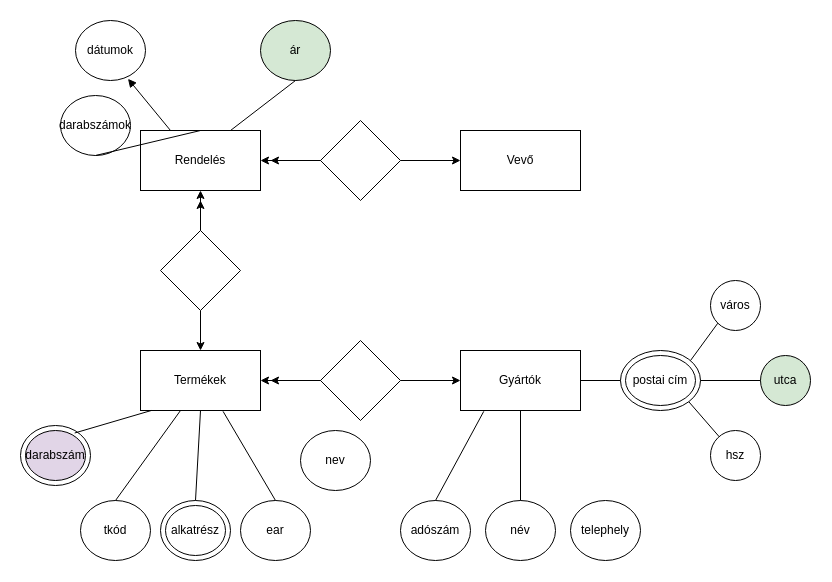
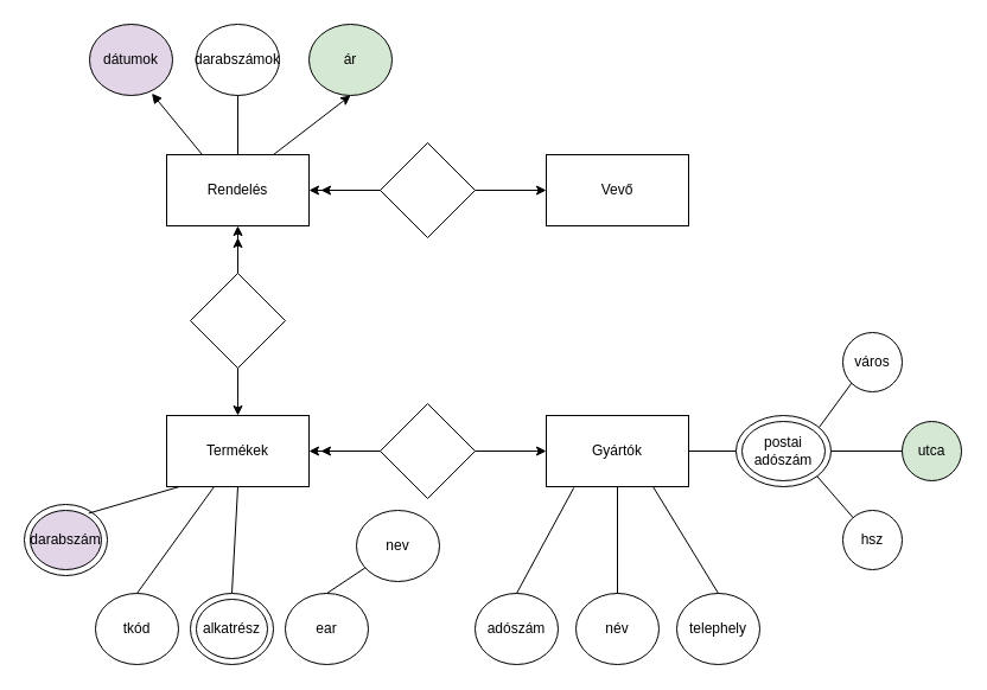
  <mxCell id="0" />
  <mxCell id="1" parent="0" />
  <mxCell id="2" value="Termékek" style="rounded=0;whiteSpace=wrap;html=1;" vertex="1" parent="1"><mxGeometry x="140" y="350" width="120" height="60" as="geometry" /></mxCell>
  <mxCell id="3" value="Gyártók" style="rounded=0;whiteSpace=wrap;html=1;" vertex="1" parent="1"><mxGeometry x="460" y="350" width="120" height="60" as="geometry" /></mxCell>
  <mxCell id="4" value="" style="rhombus;whiteSpace=wrap;html=1;direction=south;" vertex="1" parent="1"><mxGeometry x="320" y="340" width="80" height="80" as="geometry" /></mxCell>
  <mxCell id="5" value="" style="endArrow=classic;html=1;rounded=0;" edge="1" parent="1"><mxGeometry width="50" height="50" relative="1" as="geometry"><mxPoint x="320" y="380" as="sourcePoint" /><mxPoint x="270" y="380" as="targetPoint" /></mxGeometry></mxCell>
  <mxCell id="6" value="tkód" style="ellipse;whiteSpace=wrap;html=1;" vertex="1" parent="1"><mxGeometry x="80" y="500" width="70" height="60" as="geometry" /></mxCell>
  <mxCell id="7" value="nev" style="ellipse;whiteSpace=wrap;html=1;" vertex="1" parent="1"><mxGeometry x="300" y="430" width="70" height="60" as="geometry" /></mxCell>
  <mxCell id="8" value="ear" style="ellipse;whiteSpace=wrap;html=1;" vertex="1" parent="1"><mxGeometry x="240" y="500" width="70" height="60" as="geometry" /></mxCell>
  <mxCell id="9" value="" style="endArrow=none;html=1;rounded=0;exitX=0.5;exitY=0;exitDx=0;exitDy=0;" edge="1" parent="1" source="6"><mxGeometry width="50" height="50" relative="1" as="geometry"><mxPoint x="130" y="490" as="sourcePoint" /><mxPoint x="180" y="410" as="targetPoint" /></mxGeometry></mxCell>
- <mxCell id="10" value="" style="endArrow=none;html=1;rounded=0;exitX=0.5;exitY=0;exitDx=0;exitDy=0;entryX=0.688;entryY=1.014;entryDx=0;entryDy=0;entryPerimeter=0;" edge="1" parent="1" source="8" target="2"><mxGeometry width="50" height="50" relative="1" as="geometry"><mxPoint x="320" y="410" as="sourcePoint" /><mxPoint x="209" y="410" as="targetPoint" /></mxGeometry></mxCell>
+ <mxCell id="10" value="" style="endArrow=none;html=1;rounded=0;exitX=0.5;exitY=0;exitDx=0;exitDy=0;" edge="1" parent="1" source="8" target="7"><mxGeometry width="50" height="50" relative="1" as="geometry"><mxPoint x="320" y="410" as="sourcePoint" /><mxPoint x="209" y="410" as="targetPoint" /></mxGeometry></mxCell>
  <mxCell id="11" value="adószám" style="ellipse;whiteSpace=wrap;html=1;" vertex="1" parent="1"><mxGeometry x="400" y="500" width="70" height="60" as="geometry" /></mxCell>
  <mxCell id="12" value="név" style="ellipse;whiteSpace=wrap;html=1;" vertex="1" parent="1"><mxGeometry x="485" y="500" width="70" height="60" as="geometry" /></mxCell>
  <mxCell id="13" value="telephely" style="ellipse;whiteSpace=wrap;html=1;" vertex="1" parent="1"><mxGeometry x="570" y="500" width="70" height="60" as="geometry" /></mxCell>
  <mxCell id="14" value="" style="endArrow=none;html=1;rounded=0;entryX=0.194;entryY=1.014;entryDx=0;entryDy=0;entryPerimeter=0;" edge="1" parent="1" target="3"><mxGeometry width="50" height="50" relative="1" as="geometry"><mxPoint x="435" y="500" as="sourcePoint" /><mxPoint x="485" y="450" as="targetPoint" /></mxGeometry></mxCell>
  <mxCell id="15" value="" style="endArrow=none;html=1;rounded=0;entryX=0.5;entryY=1;entryDx=0;entryDy=0;" edge="1" parent="1" target="3"><mxGeometry width="50" height="50" relative="1" as="geometry"><mxPoint x="520" y="500" as="sourcePoint" /><mxPoint x="570" y="450" as="targetPoint" /></mxGeometry></mxCell>
+ <mxCell id="16" value="" style="endArrow=none;html=1;rounded=0;entryX=0.75;entryY=1;entryDx=0;entryDy=0;exitX=0.5;exitY=0;exitDx=0;exitDy=0;" edge="1" parent="1" source="13" target="3"><mxGeometry width="50" height="50" relative="1" as="geometry"><mxPoint x="610" y="500" as="sourcePoint" /><mxPoint x="660" y="450" as="targetPoint" /></mxGeometry></mxCell>
  <mxCell id="17" value="" style="ellipse;whiteSpace=wrap;html=1;" vertex="1" parent="1"><mxGeometry x="620" y="350" width="80" height="60" as="geometry" /></mxCell>
  <mxCell id="18" value="város" style="ellipse;whiteSpace=wrap;html=1;aspect=fixed;" vertex="1" parent="1"><mxGeometry x="710" y="280" width="50" height="50" as="geometry" /></mxCell>
  <mxCell id="19" value="utca" style="ellipse;whiteSpace=wrap;html=1;aspect=fixed;fillColor=#d5e8d4;" vertex="1" parent="1"><mxGeometry x="760" y="355" width="50" height="50" as="geometry" /></mxCell>
  <mxCell id="20" value="hsz" style="ellipse;whiteSpace=wrap;html=1;aspect=fixed;" vertex="1" parent="1"><mxGeometry x="710" y="430" width="50" height="50" as="geometry" /></mxCell>
  <mxCell id="21" value="" style="endArrow=none;html=1;rounded=0;" edge="1" parent="1"><mxGeometry width="50" height="50" relative="1" as="geometry"><mxPoint x="580" y="380" as="sourcePoint" /><mxPoint x="620" y="380" as="targetPoint" /></mxGeometry></mxCell>
  <mxCell id="22" value="" style="endArrow=none;html=1;rounded=0;entryX=0;entryY=1;entryDx=0;entryDy=0;" edge="1" parent="1" target="18"><mxGeometry width="50" height="50" relative="1" as="geometry"><mxPoint x="690" y="360" as="sourcePoint" /><mxPoint x="740" y="310" as="targetPoint" /></mxGeometry></mxCell>
  <mxCell id="23" value="" style="endArrow=none;html=1;rounded=0;entryX=0;entryY=0.5;entryDx=0;entryDy=0;" edge="1" parent="1" target="19"><mxGeometry width="50" height="50" relative="1" as="geometry"><mxPoint x="700" y="380" as="sourcePoint" /><mxPoint x="750" y="330" as="targetPoint" /></mxGeometry></mxCell>
  <mxCell id="24" value="" style="endArrow=none;html=1;rounded=0;exitX=1;exitY=1;exitDx=0;exitDy=0;" edge="1" parent="1" source="17" target="20"><mxGeometry width="50" height="50" relative="1" as="geometry"><mxPoint x="690" y="450" as="sourcePoint" /><mxPoint x="740" y="400" as="targetPoint" /></mxGeometry></mxCell>
  <mxCell id="25" value="" style="endArrow=classic;html=1;rounded=0;entryX=1;entryY=0.5;entryDx=0;entryDy=0;exitX=0.5;exitY=1;exitDx=0;exitDy=0;" edge="1" parent="1" source="4" target="2"><mxGeometry width="50" height="50" relative="1" as="geometry"><mxPoint x="350" y="410" as="sourcePoint" /><mxPoint x="400" y="360" as="targetPoint" /></mxGeometry></mxCell>
  <mxCell id="26" value="" style="endArrow=classic;html=1;rounded=0;exitX=0.5;exitY=0;exitDx=0;exitDy=0;" edge="1" parent="1" source="4"><mxGeometry width="50" height="50" relative="1" as="geometry"><mxPoint x="410" y="430" as="sourcePoint" /><mxPoint x="460" y="380" as="targetPoint" /></mxGeometry></mxCell>
- <mxCell id="27" value="postai cím" style="ellipse;whiteSpace=wrap;html=1;" vertex="1" parent="1"><mxGeometry x="625" y="355" width="70" height="50" as="geometry" /></mxCell>
+ <mxCell id="27" value="postai adószám" style="ellipse;whiteSpace=wrap;html=1;" vertex="1" parent="1"><mxGeometry x="625" y="355" width="70" height="50" as="geometry" /></mxCell>
  <mxCell id="28" value="" style="ellipse;whiteSpace=wrap;html=1;" vertex="1" parent="1"><mxGeometry x="20" y="425" width="70" height="60" as="geometry" /></mxCell>
  <mxCell id="29" value="" style="endArrow=none;html=1;rounded=0;entryX=0.09;entryY=1;entryDx=0;entryDy=0;exitX=0.774;exitY=0.125;exitDx=0;exitDy=0;exitPerimeter=0;entryPerimeter=0;" edge="1" parent="1" source="28" target="2"><mxGeometry width="50" height="50" relative="1" as="geometry"><mxPoint x="80" y="440" as="sourcePoint" /><mxPoint x="130" y="390" as="targetPoint" /></mxGeometry></mxCell>
  <mxCell id="30" value="darabszám" style="ellipse;whiteSpace=wrap;html=1;fillColor=#e1d5e7;" vertex="1" parent="1"><mxGeometry x="25" y="430" width="60" height="50" as="geometry" /></mxCell>
  <mxCell id="31" value="" style="ellipse;whiteSpace=wrap;html=1;" vertex="1" parent="1"><mxGeometry x="160" y="500" width="70" height="60" as="geometry" /></mxCell>
  <mxCell id="32" value="" style="endArrow=none;html=1;rounded=0;entryX=0.5;entryY=1;entryDx=0;entryDy=0;exitX=0.5;exitY=0;exitDx=0;exitDy=0;" edge="1" parent="1" source="31" target="2"><mxGeometry width="50" height="50" relative="1" as="geometry"><mxPoint x="294" y="430" as="sourcePoint" /><mxPoint x="344" y="380" as="targetPoint" /></mxGeometry></mxCell>
  <mxCell id="33" value="alkatrész" style="ellipse;whiteSpace=wrap;html=1;" vertex="1" parent="1"><mxGeometry x="165" y="505" width="60" height="50" as="geometry" /></mxCell>
  <mxCell id="34" value="Rendelés" style="rounded=0;whiteSpace=wrap;html=1;" vertex="1" parent="1"><mxGeometry x="140" y="130" width="120" height="60" as="geometry" /></mxCell>
  <mxCell id="35" value="" style="edgeStyle=orthogonalEdgeStyle;rounded=0;orthogonalLoop=1;jettySize=auto;html=1;" edge="1" parent="1" source="37" target="34"><mxGeometry relative="1" as="geometry" /></mxCell>
  <mxCell id="36" value="" style="edgeStyle=orthogonalEdgeStyle;rounded=0;orthogonalLoop=1;jettySize=auto;html=1;" edge="1" parent="1" source="37" target="2"><mxGeometry relative="1" as="geometry" /></mxCell>
  <mxCell id="37" value="" style="rhombus;whiteSpace=wrap;html=1;" vertex="1" parent="1"><mxGeometry x="160" y="230" width="80" height="80" as="geometry" /></mxCell>
- <mxCell id="38" value="dátumok" style="ellipse;whiteSpace=wrap;html=1;" vertex="1" parent="1"><mxGeometry x="75" y="20" width="70" height="60" as="geometry" /></mxCell>
- <mxCell id="39" value="darabszámok" style="ellipse;whiteSpace=wrap;html=1;" vertex="1" parent="1"><mxGeometry x="60" y="95" width="70" height="60" as="geometry" /></mxCell>
+ <mxCell id="38" value="dátumok" style="ellipse;whiteSpace=wrap;html=1;fillColor=#e1d5e7;" vertex="1" parent="1"><mxGeometry x="75" y="20" width="70" height="60" as="geometry" /></mxCell>
+ <mxCell id="39" value="darabszámok" style="ellipse;whiteSpace=wrap;html=1;" vertex="1" parent="1"><mxGeometry x="165" y="20" width="70" height="60" as="geometry" /></mxCell>
  <mxCell id="40" value="ár" style="ellipse;whiteSpace=wrap;html=1;fillColor=#d5e8d4;" vertex="1" parent="1"><mxGeometry x="260" y="20" width="70" height="60" as="geometry" /></mxCell>
  <mxCell id="41" value="" style="endArrow=classic;html=1;rounded=0;" edge="1" parent="1"><mxGeometry width="50" height="50" relative="1" as="geometry"><mxPoint x="200" y="230" as="sourcePoint" /><mxPoint x="200" y="200" as="targetPoint" /></mxGeometry></mxCell>
- <mxCell id="42" value="" style="endArrow=none;html=1;rounded=0;entryX=0.5;entryY=1;entryDx=0;entryDy=0;exitX=0.75;exitY=0;exitDx=0;exitDy=0;" edge="1" parent="1" source="34" target="40"><mxGeometry width="50" height="50" relative="1" as="geometry"><mxPoint x="230" y="130" as="sourcePoint" /><mxPoint x="280" y="80" as="targetPoint" /></mxGeometry></mxCell>
+ <mxCell id="42" value="" style="endArrow=classic;html=1;rounded=0;entryX=0.5;entryY=1;entryDx=0;entryDy=0;exitX=0.75;exitY=0;exitDx=0;exitDy=0;" edge="1" parent="1" source="34" target="40"><mxGeometry width="50" height="50" relative="1" as="geometry"><mxPoint x="230" y="130" as="sourcePoint" /><mxPoint x="280" y="80" as="targetPoint" /></mxGeometry></mxCell>
  <mxCell id="43" value="" style="endArrow=none;html=1;rounded=0;entryX=0.5;entryY=1;entryDx=0;entryDy=0;exitX=0.5;exitY=0;exitDx=0;exitDy=0;" edge="1" parent="1" source="34" target="39"><mxGeometry width="50" height="50" relative="1" as="geometry"><mxPoint x="200" y="130" as="sourcePoint" /><mxPoint x="250" y="80" as="targetPoint" /></mxGeometry></mxCell>
  <mxCell id="44" value="" style="endArrow=block;html=1;rounded=0;entryX=0.75;entryY=0.972;entryDx=0;entryDy=0;entryPerimeter=0;exitX=0.25;exitY=0;exitDx=0;exitDy=0;" edge="1" parent="1" source="34" target="38"><mxGeometry width="50" height="50" relative="1" as="geometry"><mxPoint x="440" y="360" as="sourcePoint" /><mxPoint x="490" y="310" as="targetPoint" /></mxGeometry></mxCell>
  <mxCell id="45" value="Vevő" style="rounded=0;whiteSpace=wrap;html=1;" vertex="1" parent="1"><mxGeometry x="460" y="130" width="120" height="60" as="geometry" /></mxCell>
  <mxCell id="46" value="" style="rhombus;whiteSpace=wrap;html=1;" vertex="1" parent="1"><mxGeometry x="320" y="120" width="80" height="80" as="geometry" /></mxCell>
  <mxCell id="47" value="" style="endArrow=classic;html=1;rounded=0;entryX=0;entryY=0.5;entryDx=0;entryDy=0;exitX=1;exitY=0.5;exitDx=0;exitDy=0;" edge="1" parent="1" source="46" target="45"><mxGeometry width="50" height="50" relative="1" as="geometry"><mxPoint x="440" y="360" as="sourcePoint" /><mxPoint x="490" y="310" as="targetPoint" /></mxGeometry></mxCell>
  <mxCell id="48" value="" style="endArrow=classic;html=1;rounded=0;entryX=1;entryY=0.5;entryDx=0;entryDy=0;exitX=0;exitY=0.5;exitDx=0;exitDy=0;" edge="1" parent="1" source="46" target="34"><mxGeometry width="50" height="50" relative="1" as="geometry"><mxPoint x="410" y="170" as="sourcePoint" /><mxPoint x="470" y="170" as="targetPoint" /></mxGeometry></mxCell>
  <mxCell id="49" value="" style="endArrow=classic;html=1;rounded=0;exitX=0;exitY=0.5;exitDx=0;exitDy=0;" edge="1" parent="1" source="46"><mxGeometry width="50" height="50" relative="1" as="geometry"><mxPoint x="420" y="180" as="sourcePoint" /><mxPoint x="270" y="160" as="targetPoint" /></mxGeometry></mxCell>
